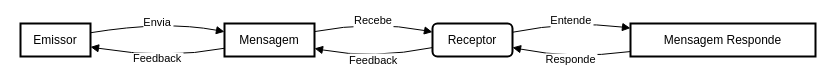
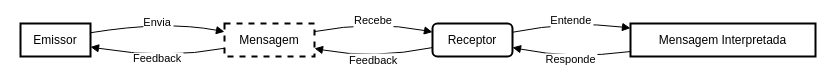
  <mxCell id="0" />
  <mxCell id="1" parent="0" />
  <mxCell id="2" value="Emissor" style="whiteSpace=wrap;strokeWidth=2;" vertex="1" parent="1"><mxGeometry x="20" y="23" width="70" height="33" as="geometry" /></mxCell>
- <mxCell id="3" value="Mensagem" style="whiteSpace=wrap;strokeWidth=2;" vertex="1" parent="1"><mxGeometry x="224" y="23" width="90" height="33" as="geometry" /></mxCell>
+ <mxCell id="3" value="Mensagem" style="whiteSpace=wrap;strokeWidth=2;dashed=1;" vertex="1" parent="1"><mxGeometry x="224" y="23" width="90" height="33" as="geometry" /></mxCell>
  <mxCell id="4" value="Receptor" style="whiteSpace=wrap;strokeWidth=2;rounded=1;" vertex="1" parent="1"><mxGeometry x="432" y="23" width="80" height="33" as="geometry" /></mxCell>
- <mxCell id="5" value="Mensagem Responde" style="whiteSpace=wrap;strokeWidth=2;" vertex="1" parent="1"><mxGeometry x="630" y="23" width="185" height="33" as="geometry" /></mxCell>
+ <mxCell id="5" value="Mensagem Interpretada" style="whiteSpace=wrap;strokeWidth=2;" vertex="1" parent="1"><mxGeometry x="630" y="23" width="185" height="33" as="geometry" /></mxCell>
  <mxCell id="6" value="Envia" style="curved=1;startArrow=none;endArrow=block;exitX=1;exitY=0.28;entryX=0;entryY=0.25;" edge="1" parent="1" source="2" target="3"><mxGeometry relative="1" as="geometry"><Array as="points"><mxPoint x="165" y="20" /></Array></mxGeometry></mxCell>
  <mxCell id="7" value="Recebe" style="curved=1;startArrow=none;endArrow=block;exitX=0.99;exitY=0.25;entryX=0;entryY=0.26;" edge="1" parent="1" source="3" target="4"><mxGeometry relative="1" as="geometry"><Array as="points"><mxPoint x="373" y="20" /></Array></mxGeometry></mxCell>
  <mxCell id="8" value="Feedback" style="curved=1;startArrow=none;endArrow=block;exitX=0;exitY=0.75;entryX=1;entryY=0.71;" edge="1" parent="1" source="3" target="2"><mxGeometry relative="1" as="geometry"><Array as="points"><mxPoint x="165" y="59" /></Array></mxGeometry></mxCell>
  <mxCell id="9" value="Feedback" style="curved=1;startArrow=none;endArrow=block;exitX=0;exitY=0.73;entryX=0.99;entryY=0.75;" edge="1" parent="1" source="4" target="3"><mxGeometry relative="1" as="geometry"><Array as="points"><mxPoint x="373" y="59" /></Array></mxGeometry></mxCell>
  <mxCell id="10" value="Entende" style="curved=1;startArrow=none;endArrow=block;exitX=1.01;exitY=0.26;entryX=0;entryY=0.14;" edge="1" parent="1" source="4" target="5"><mxGeometry relative="1" as="geometry"><Array as="points"><mxPoint x="571" y="20" /></Array></mxGeometry></mxCell>
  <mxCell id="11" value="Responde" style="curved=1;startArrow=none;endArrow=block;exitX=0;exitY=0.85;entryX=1.01;entryY=0.73;" edge="1" parent="1" source="5" target="4"><mxGeometry relative="1" as="geometry"><Array as="points"><mxPoint x="571" y="59" /></Array></mxGeometry></mxCell>
